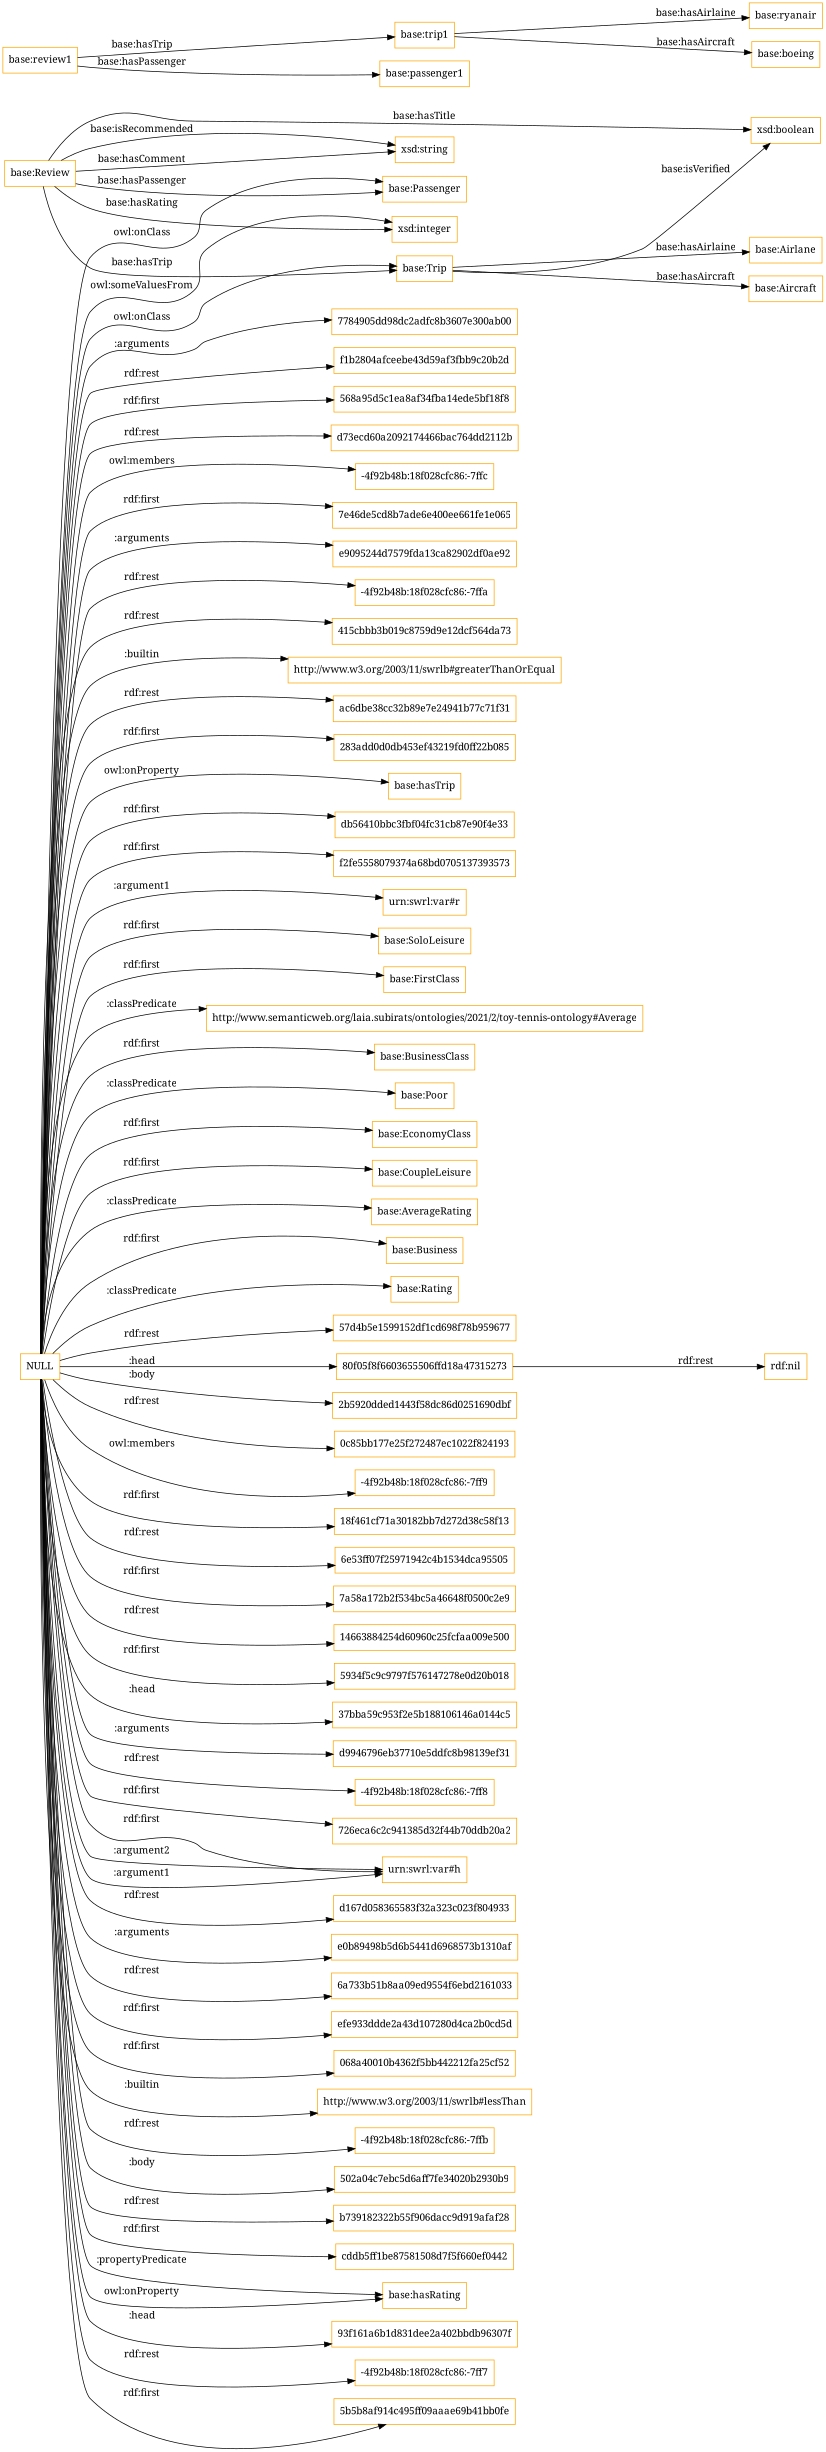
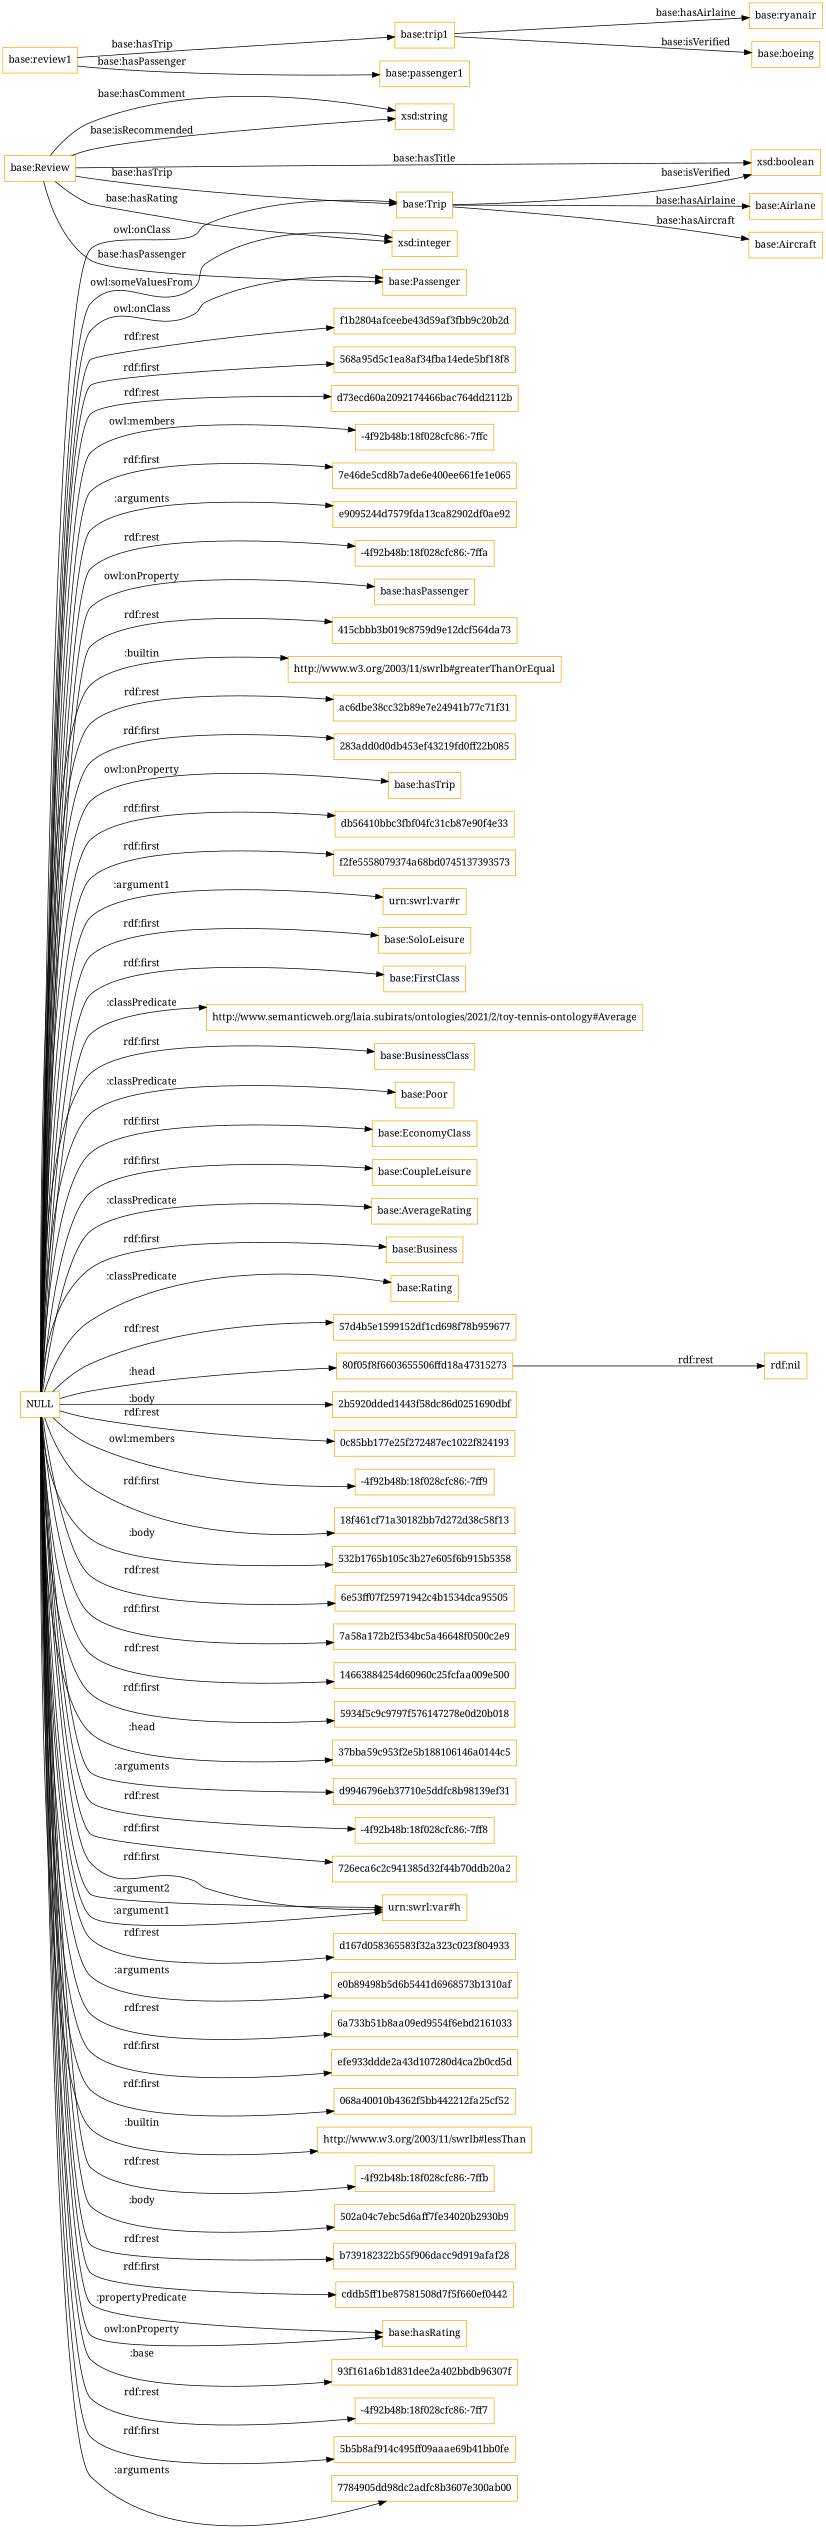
  digraph {
    fontname="Noto Serif"
    rankdir=LR
    node [color=orange fontname="Noto Serif" shape=rectangle]
    edge [fontname="Noto Serif"]
    "base:Trip"
    "base:Airlane"
    "base:Aircraft"
    "xsd:boolean"
    "base:Review"
    "base:Passenger"
    "xsd:integer"
    "xsd:string"
    "base:trip1"
    "base:ryanair"
    "base:boeing"
    "base:review1"
    "base:passenger1"
    NULL
    "base:SoloLeisure"
    "base:FirstClass"
    "http://www.semanticweb.org/laia.subirats/ontologies/2021/2/toy-tennis-ontology#Average"
    "base:BusinessClass"
    "base:Poor"
    "base:EconomyClass"
    "base:CoupleLeisure"
    "base:AverageRating"
    "base:Business"
    "base:Rating"
    "57d4b5e1599152df1cd698f78b959677"
    "80f05f8f6603655506ffd18a47315273"
    "2b5920dded1443f58dc86d0251690dbf"
    "0c85bb177e25f272487ec1022f824193"
    "-4f92b48b:18f028cfc86:-7ff9"
    "18f461cf71a30182bb7d272d38c58f13"
+   "532b1765b105c3b27e605f6b915b5358"
    "6e53ff07f25971942c4b1534dca95505"
    "7a58a172b2f534bc5a46648f0500c2e9"
    "14663884254d60960c25fcfaa009e500"
    "5934f5c9c9797f576147278e0d20b018"
    "37bba59c953f2e5b188106146a0144c5"
    d9946796eb37710e5ddfc8b98139ef31
    "-4f92b48b:18f028cfc86:-7ff8"
    "726eca6c2c941385d32f44b70ddb20a2"
    "urn:swrl:var#h"
    d167d058365583f32a323c023f804933
    e0b89498b5d6b5441d6968573b1310af
    "6a733b51b8aa09ed9554f6ebd2161033"
    efe933ddde2a43d107280d4ca2b0cd5d
    "068a40010b4362f5bb442212fa25cf52"
    "http://www.w3.org/2003/11/swrlb#lessThan"
    "-4f92b48b:18f028cfc86:-7ffb"
    "502a04c7ebc5d6aff7fe34020b2930b9"
    b739182322b55f906dacc9d919afaf28
    cddb5ff1be87581508d7f5f660ef0442
    "base:hasRating"
    "93f161a6b1d831dee2a402bbdb96307f"
    "-4f92b48b:18f028cfc86:-7ff7"
    "5b5b8af914c495ff09aaae69b41bb0fe"
    "7784905dd98dc2adfc8b3607e300ab00"
    f1b2804afceebe43d59af3fbb9c20b2d
    "568a95d5c1ea8af34fba14ede5bf18f8"
    d73ecd60a2092174466bac764dd2112b
    "-4f92b48b:18f028cfc86:-7ffc"
    "7e46de5cd8b7ade6e400ee661fe1e065"
    e9095244d7579fda13ca82902df0ae92
    "-4f92b48b:18f028cfc86:-7ffa"
+   "base:hasPassenger"
    "415cbbb3b019c8759d9e12dcf564da73"
    "http://www.w3.org/2003/11/swrlb#greaterThanOrEqual"
    ac6dbe38cc32b89e7e24941b77c71f31
    "283add0d0db453ef43219fd0ff22b085"
    "base:hasTrip"
    db56410bbc3fbf04fc31cb87e90f4e33
-   f2fe5558079374a68bd0745137393573 [label=f2fe5558079374a68bd0705137393573]
+   f2fe5558079374a68bd0745137393573
    "urn:swrl:var#r"
    "rdf:nil"
    "base:Trip" -> "base:Airlane" [label="base:hasAirlaine"]
    "base:Trip" -> "base:Aircraft" [label="base:hasAircraft"]
    "base:Trip" -> "xsd:boolean" [label="base:isVerified"]
    "base:Review" -> "base:Trip" [label="base:hasTrip"]
    "base:Review" -> "xsd:boolean" [label="base:hasTitle"]
    "base:Review" -> "base:Passenger" [label="base:hasPassenger"]
    "base:Review" -> "xsd:integer" [label="base:hasRating"]
    "base:Review" -> "xsd:string" [label="base:isRecommended"]
    "base:Review" -> "xsd:string" [label="base:hasComment"]
    "base:trip1" -> "base:ryanair" [label="base:hasAirlaine"]
-   "base:trip1" -> "base:boeing" [label="base:hasAircraft"]
+   "base:trip1" -> "base:boeing" [label="base:isVerified"]
    "base:review1" -> "base:trip1" [label="base:hasTrip"]
    "base:review1" -> "base:passenger1" [label="base:hasPassenger"]
    NULL -> "base:Trip" [label="owl:onClass"]
    NULL -> "base:Passenger" [label="owl:onClass"]
    NULL -> "xsd:integer" [label="owl:someValuesFrom"]
    NULL -> "base:SoloLeisure" [label="rdf:first"]
    NULL -> "base:FirstClass" [label="rdf:first"]
    NULL -> "http://www.semanticweb.org/laia.subirats/ontologies/2021/2/toy-tennis-ontology#Average" [label=":classPredicate"]
    NULL -> "base:BusinessClass" [label="rdf:first"]
    NULL -> "base:Poor" [label=":classPredicate"]
    NULL -> "base:EconomyClass" [label="rdf:first"]
    NULL -> "base:CoupleLeisure" [label="rdf:first"]
    NULL -> "base:AverageRating" [label=":classPredicate"]
    NULL -> "base:Business" [label="rdf:first"]
    NULL -> "base:Rating" [label=":classPredicate"]
    NULL -> "57d4b5e1599152df1cd698f78b959677" [label="rdf:rest"]
    NULL -> "80f05f8f6603655506ffd18a47315273" [label=":head"]
    NULL -> "2b5920dded1443f58dc86d0251690dbf" [label=":body"]
    NULL -> "0c85bb177e25f272487ec1022f824193" [label="rdf:rest"]
    NULL -> "-4f92b48b:18f028cfc86:-7ff9" [label="owl:members"]
    NULL -> "18f461cf71a30182bb7d272d38c58f13" [label="rdf:first"]
+   NULL -> "532b1765b105c3b27e605f6b915b5358" [label=":body"]
    NULL -> "6e53ff07f25971942c4b1534dca95505" [label="rdf:rest"]
    NULL -> "7a58a172b2f534bc5a46648f0500c2e9" [label="rdf:first"]
    NULL -> "14663884254d60960c25fcfaa009e500" [label="rdf:rest"]
    NULL -> "5934f5c9c9797f576147278e0d20b018" [label="rdf:first"]
    NULL -> "37bba59c953f2e5b188106146a0144c5" [label=":head"]
    NULL -> d9946796eb37710e5ddfc8b98139ef31 [label=":arguments"]
    NULL -> "-4f92b48b:18f028cfc86:-7ff8" [label="rdf:rest"]
    NULL -> "726eca6c2c941385d32f44b70ddb20a2" [label="rdf:first"]
    NULL -> "urn:swrl:var#h" [label="rdf:first"]
    NULL -> "urn:swrl:var#h" [label=":argument2"]
    NULL -> "urn:swrl:var#h" [label=":argument1"]
    NULL -> d167d058365583f32a323c023f804933 [label="rdf:rest"]
    NULL -> e0b89498b5d6b5441d6968573b1310af [label=":arguments"]
    NULL -> "6a733b51b8aa09ed9554f6ebd2161033" [label="rdf:rest"]
    NULL -> efe933ddde2a43d107280d4ca2b0cd5d [label="rdf:first"]
    NULL -> "068a40010b4362f5bb442212fa25cf52" [label="rdf:first"]
    NULL -> "http://www.w3.org/2003/11/swrlb#lessThan" [label=":builtin"]
    NULL -> "-4f92b48b:18f028cfc86:-7ffb" [label="rdf:rest"]
    NULL -> "502a04c7ebc5d6aff7fe34020b2930b9" [label=":body"]
    NULL -> b739182322b55f906dacc9d919afaf28 [label="rdf:rest"]
    NULL -> cddb5ff1be87581508d7f5f660ef0442 [label="rdf:first"]
    NULL -> "base:hasRating" [label="owl:onProperty"]
    NULL -> "base:hasRating" [label=":propertyPredicate"]
-   NULL -> "93f161a6b1d831dee2a402bbdb96307f" [label=":head"]
+   NULL -> "93f161a6b1d831dee2a402bbdb96307f" [label=":base"]
    NULL -> "-4f92b48b:18f028cfc86:-7ff7" [label="rdf:rest"]
    NULL -> "5b5b8af914c495ff09aaae69b41bb0fe" [label="rdf:first"]
    NULL -> "7784905dd98dc2adfc8b3607e300ab00" [label=":arguments"]
    NULL -> f1b2804afceebe43d59af3fbb9c20b2d [label="rdf:rest"]
    NULL -> "568a95d5c1ea8af34fba14ede5bf18f8" [label="rdf:first"]
    NULL -> d73ecd60a2092174466bac764dd2112b [label="rdf:rest"]
    NULL -> "-4f92b48b:18f028cfc86:-7ffc" [label="owl:members"]
    NULL -> "7e46de5cd8b7ade6e400ee661fe1e065" [label="rdf:first"]
    NULL -> e9095244d7579fda13ca82902df0ae92 [label=":arguments"]
    NULL -> "-4f92b48b:18f028cfc86:-7ffa" [label="rdf:rest"]
+   NULL -> "base:hasPassenger" [label="owl:onProperty"]
    NULL -> "415cbbb3b019c8759d9e12dcf564da73" [label="rdf:rest"]
    NULL -> "http://www.w3.org/2003/11/swrlb#greaterThanOrEqual" [label=":builtin"]
    NULL -> ac6dbe38cc32b89e7e24941b77c71f31 [label="rdf:rest"]
    NULL -> "283add0d0db453ef43219fd0ff22b085" [label="rdf:first"]
    NULL -> "base:hasTrip" [label="owl:onProperty"]
    NULL -> db56410bbc3fbf04fc31cb87e90f4e33 [label="rdf:first"]
    NULL -> f2fe5558079374a68bd0745137393573 [label="rdf:first"]
    NULL -> "urn:swrl:var#r" [label=":argument1"]
    "80f05f8f6603655506ffd18a47315273" -> "rdf:nil" [label="rdf:rest"]
  }
